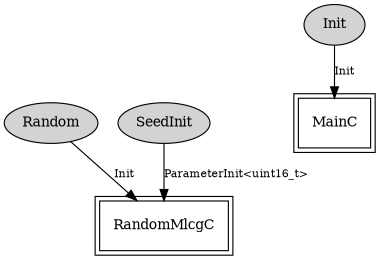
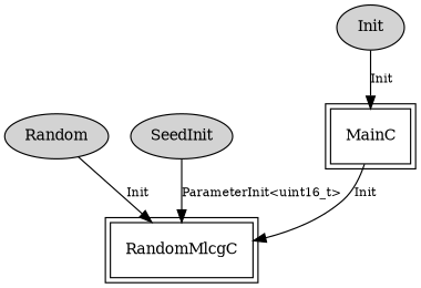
  digraph {
    node [fontsize=12 shape=ellipse style=filled]
    edge [fontsize=10]
    n1 [label=Random]
    RandomMlcgC [peripheries=2 shape=box style=""]
    n3 [label=SeedInit]
    n4 [label=Init]
    MainC [peripheries=2 shape=box style=""]
    n1 -> RandomMlcgC [label=Init]
    n3 -> RandomMlcgC [label="ParameterInit<uint16_t>"]
    n4 -> MainC [label=Init]
+   MainC -> RandomMlcgC [label=Init]
  }
